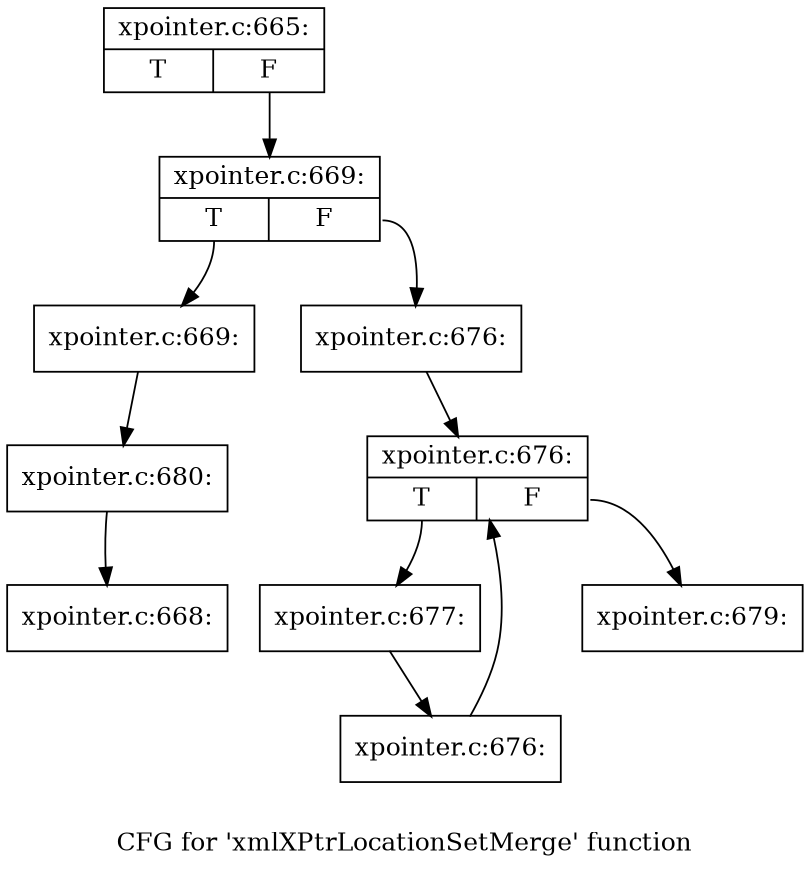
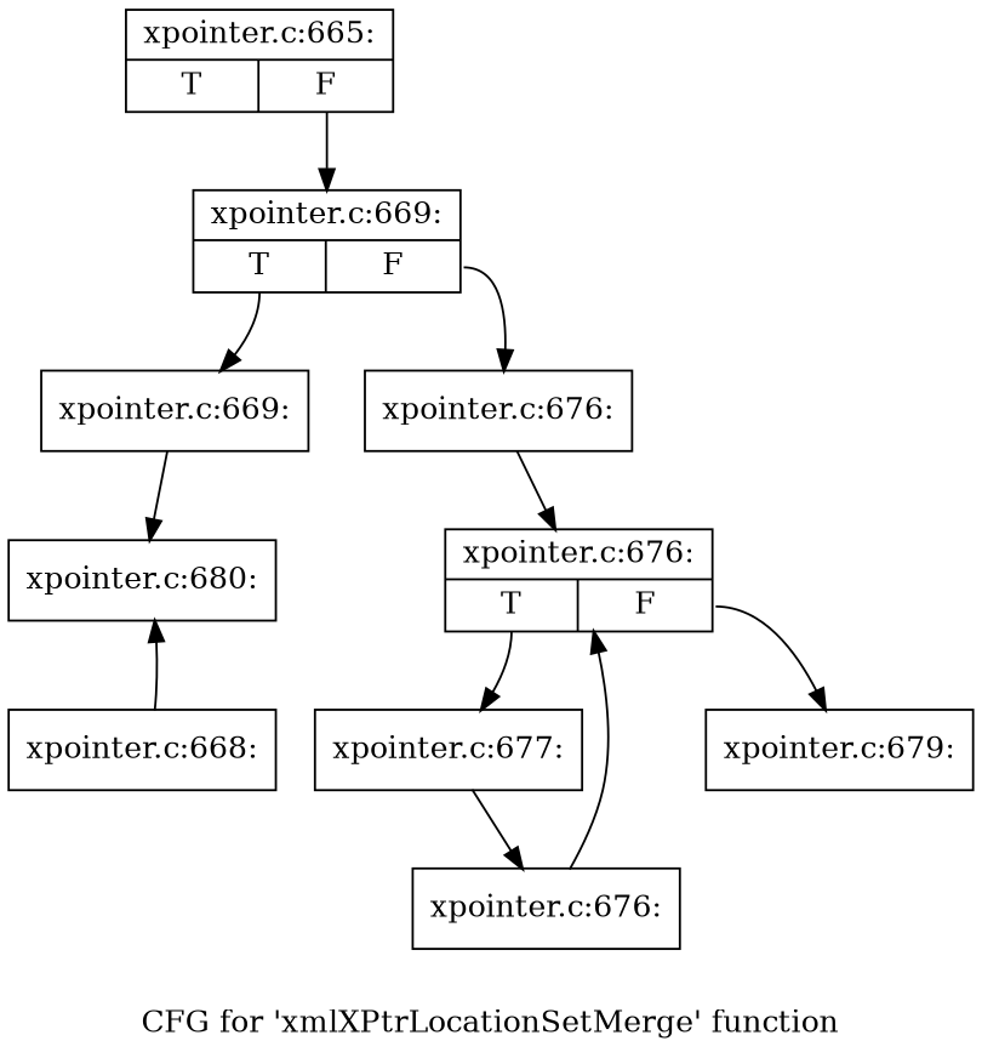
  digraph {
    label="CFG for 'xmlXPtrLocationSetMerge' function"
    node [shape=record]
    n1 [label="{xpointer.c:665:|{<s0>T|<s1>F}}"]
    n2 [label="{xpointer.c:669:|{<s0>T|<s1>F}}"]
    n3 [label="{xpointer.c:668:}"]
    n4 [label="{xpointer.c:680:}"]
    n5 [label="{xpointer.c:669:}"]
    n6 [label="{xpointer.c:676:}"]
    n7 [label="{xpointer.c:676:|{<s0>T|<s1>F}}"]
    n8 [label="{xpointer.c:677:}"]
    n9 [label="{xpointer.c:679:}"]
    n10 [label="{xpointer.c:676:}"]
    n1 -> n2 [tailport=s1]
    n2 -> n5 [tailport=s0]
    n2 -> n6 [tailport=s1]
-   n4 -> n3
+   n3 -> n4
    n5 -> n4
    n6 -> n7
    n7 -> n8 [tailport=s0]
    n7 -> n9 [tailport=s1]
    n8 -> n10
    n10 -> n7
  }
